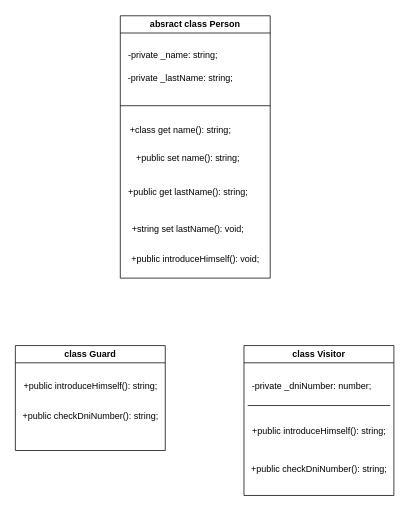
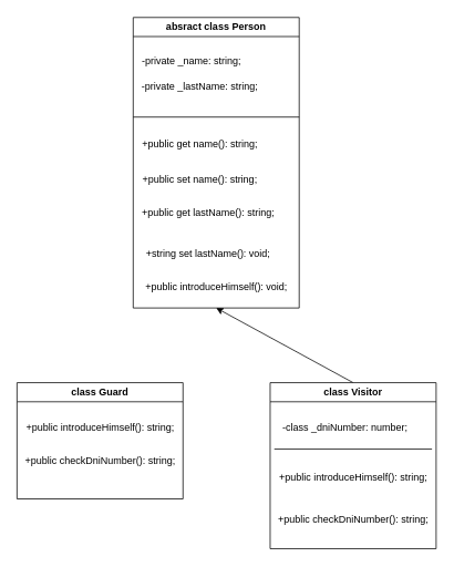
  <mxCell id="0" />
  <mxCell id="1" parent="0" />
  <mxCell id="2" value="absract class Person" style="swimlane;whiteSpace=wrap;html=1;" vertex="1" parent="1"><mxGeometry x="160" y="20" width="200" height="350" as="geometry" /></mxCell>
  <mxCell id="3" value="-private _name: string;" style="text;html=1;align=center;verticalAlign=middle;resizable=0;points=[];autosize=1;strokeColor=none;fillColor=none;" vertex="1" parent="2"><mxGeometry y="38" width="140" height="30" as="geometry" /></mxCell>
  <mxCell id="4" value="-private _lastName: string;" style="text;html=1;align=center;verticalAlign=middle;resizable=0;points=[];autosize=1;strokeColor=none;fillColor=none;" vertex="1" parent="2"><mxGeometry y="68" width="160" height="30" as="geometry" /></mxCell>
- <mxCell id="5" value="+public set name(): string;" style="text;html=1;align=center;verticalAlign=middle;resizable=0;points=[];autosize=1;strokeColor=none;fillColor=none;" vertex="1" parent="2"><mxGeometry x="10" y="175" width="160" height="30" as="geometry" /></mxCell>
+ <mxCell id="5" value="+public set name(): string;" style="text;html=1;align=center;verticalAlign=middle;resizable=0;points=[];autosize=1;strokeColor=none;fillColor=none;" vertex="1" parent="2"><mxGeometry y="180" width="160" height="30" as="geometry" /></mxCell>
  <mxCell id="6" value="+public get lastName(): string;" style="text;html=1;align=center;verticalAlign=middle;resizable=0;points=[];autosize=1;strokeColor=none;fillColor=none;" vertex="1" parent="2"><mxGeometry y="220" width="180" height="30" as="geometry" /></mxCell>
  <mxCell id="7" value="+string set lastName(): void;" style="text;html=1;align=center;verticalAlign=middle;resizable=0;points=[];autosize=1;strokeColor=none;fillColor=none;" vertex="1" parent="2"><mxGeometry y="270" width="180" height="30" as="geometry" /></mxCell>
- <mxCell id="8" value="+class get name(): string;" style="text;html=1;align=center;verticalAlign=middle;resizable=0;points=[];autosize=1;strokeColor=none;fillColor=none;" vertex="1" parent="2"><mxGeometry y="138" width="160" height="30" as="geometry" /></mxCell>
+ <mxCell id="8" value="+public get name(): string;" style="text;html=1;align=center;verticalAlign=middle;resizable=0;points=[];autosize=1;strokeColor=none;fillColor=none;" vertex="1" parent="2"><mxGeometry y="138" width="160" height="30" as="geometry" /></mxCell>
  <mxCell id="9" value="+public introduceHimself(): void;" style="text;html=1;align=center;verticalAlign=middle;resizable=0;points=[];autosize=1;strokeColor=none;fillColor=none;" vertex="1" parent="2"><mxGeometry x="5" y="310" width="190" height="30" as="geometry" /></mxCell>
  <mxCell id="10" value="" style="endArrow=none;html=1;" edge="1" parent="2"><mxGeometry width="50" height="50" relative="1" as="geometry"><mxPoint y="120" as="sourcePoint" /><mxPoint x="200" y="120" as="targetPoint" /></mxGeometry></mxCell>
  <mxCell id="11" value="class Guard" style="swimlane;whiteSpace=wrap;html=1;" vertex="1" parent="1"><mxGeometry x="20" y="460" width="200" height="140" as="geometry" /></mxCell>
  <mxCell id="12" value="+public checkDniNumber(): string;" style="text;html=1;align=center;verticalAlign=middle;resizable=0;points=[];autosize=1;strokeColor=none;fillColor=none;" vertex="1" parent="11"><mxGeometry y="80" width="200" height="30" as="geometry" /></mxCell>
  <mxCell id="13" value="+public introduceHimself(): string;" style="text;html=1;align=center;verticalAlign=middle;resizable=0;points=[];autosize=1;strokeColor=none;fillColor=none;" vertex="1" parent="11"><mxGeometry y="40" width="200" height="30" as="geometry" /></mxCell>
+ <mxCell id="14" style="edgeStyle=none;html=1;exitX=0.5;exitY=0;exitDx=0;exitDy=0;entryX=0.5;entryY=1;entryDx=0;entryDy=0;" edge="1" parent="1" source="15" target="2"><mxGeometry relative="1" as="geometry" /></mxCell>
  <mxCell id="15" value="class Visitor" style="swimlane;whiteSpace=wrap;html=1;" vertex="1" parent="1"><mxGeometry x="325" y="460" width="200" height="200" as="geometry" /></mxCell>
  <mxCell id="16" value="+public checkDniNumber(): string;" style="text;html=1;align=center;verticalAlign=middle;resizable=0;points=[];autosize=1;strokeColor=none;fillColor=none;" vertex="1" parent="15"><mxGeometry y="150" width="200" height="30" as="geometry" /></mxCell>
  <mxCell id="17" value="+public introduceHimself(): string;" style="text;html=1;align=center;verticalAlign=middle;resizable=0;points=[];autosize=1;strokeColor=none;fillColor=none;" vertex="1" parent="15"><mxGeometry y="100" width="200" height="30" as="geometry" /></mxCell>
- <mxCell id="18" value="-private _dniNumber: number;" style="text;html=1;align=center;verticalAlign=middle;resizable=0;points=[];autosize=1;strokeColor=none;fillColor=none;" vertex="1" parent="15"><mxGeometry y="40" width="180" height="30" as="geometry" /></mxCell>
+ <mxCell id="18" value="-class _dniNumber: number;" style="text;html=1;align=center;verticalAlign=middle;resizable=0;points=[];autosize=1;strokeColor=none;fillColor=none;" vertex="1" parent="15"><mxGeometry y="40" width="180" height="30" as="geometry" /></mxCell>
  <mxCell id="19" value="" style="endArrow=none;html=1;" edge="1" parent="1"><mxGeometry width="50" height="50" relative="1" as="geometry"><mxPoint x="330" y="540" as="sourcePoint" /><mxPoint x="520" y="540" as="targetPoint" /></mxGeometry></mxCell>
